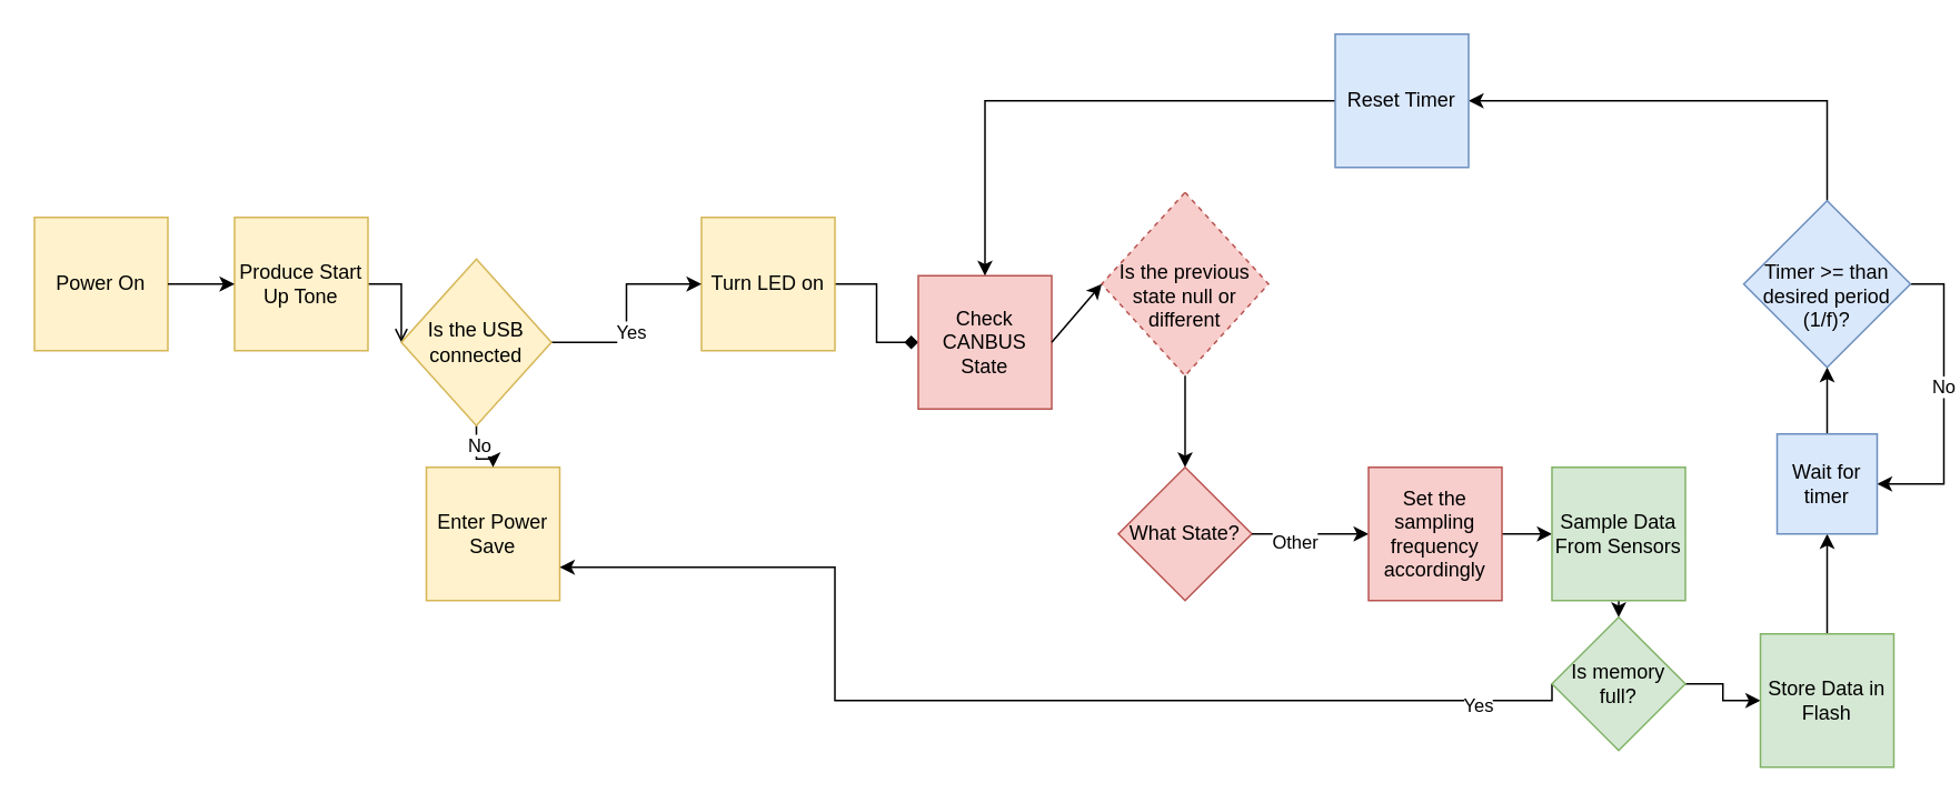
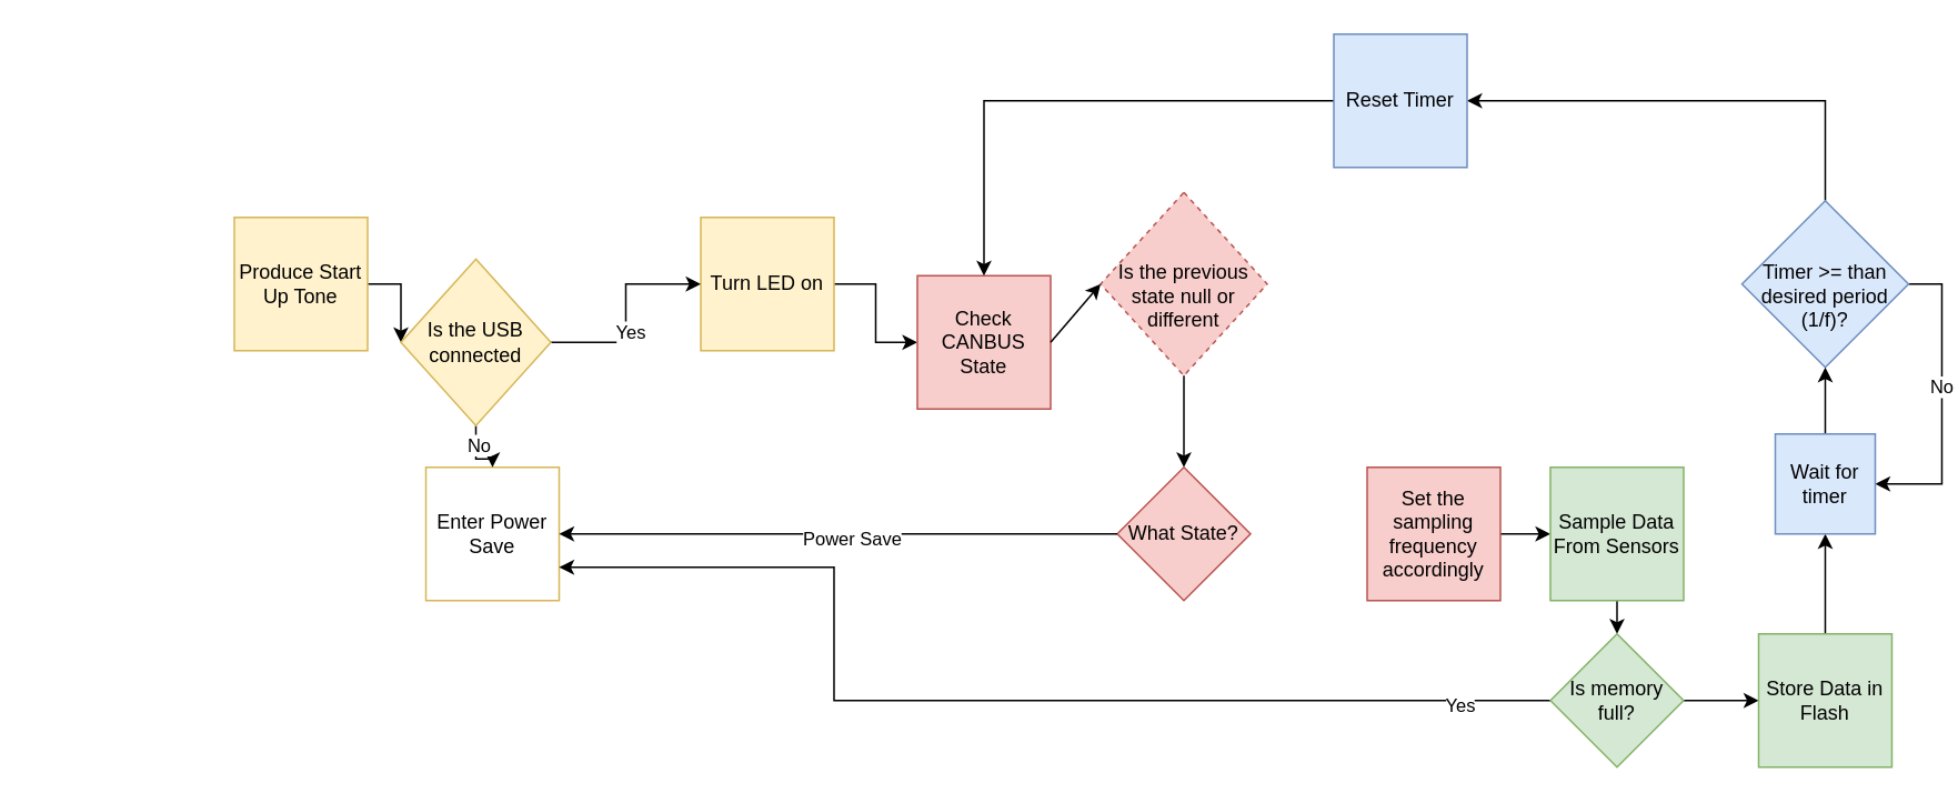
  <mxCell id="0" />
  <mxCell id="1" parent="0" />
- <mxCell id="2" value="Power On" style="whiteSpace=wrap;html=1;aspect=fixed;fillColor=#fff2cc;strokeColor=#d6b656;" vertex="1" parent="1"><mxGeometry x="20" y="130" width="80" height="80" as="geometry" /></mxCell>
- <mxCell id="3" style="edgeStyle=orthogonalEdgeStyle;rounded=0;orthogonalLoop=1;jettySize=auto;html=1;exitX=1;exitY=0.5;exitDx=0;exitDy=0;entryX=0;entryY=0.5;entryDx=0;entryDy=0;endArrow=open;" edge="1" parent="1" source="4" target="14"><mxGeometry relative="1" as="geometry" /></mxCell>
+ <mxCell id="3" style="edgeStyle=orthogonalEdgeStyle;rounded=0;orthogonalLoop=1;jettySize=auto;html=1;exitX=1;exitY=0.5;exitDx=0;exitDy=0;entryX=0;entryY=0.5;entryDx=0;entryDy=0;" edge="1" parent="1" source="4" target="14"><mxGeometry relative="1" as="geometry" /></mxCell>
  <mxCell id="4" value="Produce Start Up Tone" style="whiteSpace=wrap;html=1;aspect=fixed;fillColor=#fff2cc;strokeColor=#d6b656;" vertex="1" parent="1"><mxGeometry x="140" y="130" width="80" height="80" as="geometry" /></mxCell>
- <mxCell id="5" value="" style="endArrow=classic;html=1;rounded=0;exitX=1;exitY=0.5;exitDx=0;exitDy=0;entryX=0;entryY=0.5;entryDx=0;entryDy=0;" edge="1" parent="1" source="2" target="4"><mxGeometry width="50" height="50" relative="1" as="geometry"><mxPoint x="230" y="200" as="sourcePoint" /><mxPoint x="280" y="150" as="targetPoint" /></mxGeometry></mxCell>
- <mxCell id="6" style="edgeStyle=orthogonalEdgeStyle;rounded=0;orthogonalLoop=1;jettySize=auto;html=1;exitX=1;exitY=0.5;exitDx=0;exitDy=0;entryX=0;entryY=0.5;entryDx=0;entryDy=0;endArrow=diamond;" edge="1" parent="1" source="7" target="9"><mxGeometry relative="1" as="geometry" /></mxCell>
+ <mxCell id="6" style="edgeStyle=orthogonalEdgeStyle;rounded=0;orthogonalLoop=1;jettySize=auto;html=1;exitX=1;exitY=0.5;exitDx=0;exitDy=0;entryX=0;entryY=0.5;entryDx=0;entryDy=0;" edge="1" parent="1" source="7" target="9"><mxGeometry relative="1" as="geometry" /></mxCell>
  <mxCell id="7" value="Turn LED on" style="whiteSpace=wrap;html=1;aspect=fixed;fillColor=#fff2cc;strokeColor=#d6b656;" vertex="1" parent="1"><mxGeometry x="420" y="130" width="80" height="80" as="geometry" /></mxCell>
- <mxCell id="8" value="Enter Power Save" style="whiteSpace=wrap;html=1;aspect=fixed;fillColor=#fff2cc;strokeColor=#d6b656;" vertex="1" parent="1"><mxGeometry x="255" y="280" width="80" height="80" as="geometry" /></mxCell>
+ <mxCell id="8" value="Enter Power Save" style="whiteSpace=wrap;html=1;aspect=fixed;fillColor=#ffffff;strokeColor=#d6b656;" vertex="1" parent="1"><mxGeometry x="255" y="280" width="80" height="80" as="geometry" /></mxCell>
  <mxCell id="9" value="Check CANBUS State" style="whiteSpace=wrap;html=1;aspect=fixed;fillColor=#f8cecc;strokeColor=#b85450;" vertex="1" parent="1"><mxGeometry x="550" y="165" width="80" height="80" as="geometry" /></mxCell>
  <mxCell id="10" style="edgeStyle=orthogonalEdgeStyle;rounded=0;orthogonalLoop=1;jettySize=auto;html=1;exitX=1;exitY=0.5;exitDx=0;exitDy=0;entryX=0;entryY=0.5;entryDx=0;entryDy=0;" edge="1" parent="1" source="14" target="7"><mxGeometry relative="1" as="geometry" /></mxCell>
  <mxCell id="11" value="Yes" style="edgeLabel;html=1;align=center;verticalAlign=middle;resizable=0;points=[];" connectable="0" vertex="1" parent="10"><mxGeometry x="-0.175" y="-2" relative="1" as="geometry"><mxPoint as="offset" /></mxGeometry></mxCell>
  <mxCell id="12" style="edgeStyle=orthogonalEdgeStyle;rounded=0;orthogonalLoop=1;jettySize=auto;html=1;exitX=0.5;exitY=1;exitDx=0;exitDy=0;" edge="1" parent="1" source="14" target="8"><mxGeometry relative="1" as="geometry" /></mxCell>
  <mxCell id="13" value="No" style="edgeLabel;html=1;align=center;verticalAlign=middle;resizable=0;points=[];" connectable="0" vertex="1" parent="12"><mxGeometry x="-0.388" y="1" relative="1" as="geometry"><mxPoint as="offset" /></mxGeometry></mxCell>
  <mxCell id="14" value="Is the USB connected" style="rhombus;whiteSpace=wrap;html=1;fillColor=#fff2cc;strokeColor=#d6b656;" vertex="1" parent="1"><mxGeometry x="240" y="155" width="90" height="100" as="geometry" /></mxCell>
  <mxCell id="15" value="&lt;br&gt;Is the previous state null or different" style="rhombus;whiteSpace=wrap;html=1;fillColor=#f8cecc;strokeColor=#b85450;dashed=1;" vertex="1" parent="1"><mxGeometry x="660" y="115" width="100" height="110" as="geometry" /></mxCell>
  <mxCell id="16" value="" style="endArrow=classic;html=1;rounded=0;entryX=0;entryY=0.5;entryDx=0;entryDy=0;exitX=1;exitY=0.5;exitDx=0;exitDy=0;" edge="1" parent="1" source="9" target="15"><mxGeometry width="50" height="50" relative="1" as="geometry"><mxPoint x="450" y="240" as="sourcePoint" /><mxPoint x="500" y="190" as="targetPoint" /></mxGeometry></mxCell>
  <mxCell id="17" value="" style="endArrow=classic;html=1;rounded=0;exitX=0.5;exitY=1;exitDx=0;exitDy=0;" edge="1" parent="1" source="15" target="18"><mxGeometry width="50" height="50" relative="1" as="geometry"><mxPoint x="450" y="240" as="sourcePoint" /><mxPoint x="580" y="270" as="targetPoint" /></mxGeometry></mxCell>
  <mxCell id="18" value="What State?" style="rhombus;whiteSpace=wrap;html=1;fillColor=#f8cecc;strokeColor=#b85450;" vertex="1" parent="1"><mxGeometry y="280" width="80" height="80" as="geometry" x="670" /></mxCell>
- <mxCell id="21" value="" style="endArrow=classic;html=1;rounded=0;exitX=1;exitY=0.5;exitDx=0;exitDy=0;entryX=0;entryY=0.5;entryDx=0;entryDy=0;" edge="1" parent="1" source="18" target="24"><mxGeometry width="50" height="50" relative="1" as="geometry"><mxPoint x="350" y="240" as="sourcePoint" /><mxPoint x="760" y="320" as="targetPoint" /></mxGeometry></mxCell>
- <mxCell id="22" value="Other" style="edgeLabel;html=1;align=center;verticalAlign=middle;resizable=0;points=[];" connectable="0" vertex="1" parent="21"><mxGeometry x="-0.251" y="-4" relative="1" as="geometry"><mxPoint x="-1" as="offset" /></mxGeometry></mxCell>
+ <mxCell id="19" value="" style="endArrow=classic;html=1;rounded=0;exitX=0;exitY=0.5;exitDx=0;exitDy=0;entryX=1;entryY=0.5;entryDx=0;entryDy=0;" edge="1" parent="1" source="18" target="8"><mxGeometry width="50" height="50" relative="1" as="geometry"><mxPoint x="450" y="240" as="sourcePoint" /><mxPoint x="500" y="190" as="targetPoint" /></mxGeometry></mxCell>
+ <mxCell id="20" value="Power Save" style="edgeLabel;html=1;align=center;verticalAlign=middle;resizable=0;points=[];" connectable="0" vertex="1" parent="19"><mxGeometry x="-0.044" y="2" relative="1" as="geometry"><mxPoint as="offset" /></mxGeometry></mxCell>
  <mxCell id="23" style="edgeStyle=orthogonalEdgeStyle;rounded=0;orthogonalLoop=1;jettySize=auto;html=1;exitX=1;exitY=0.5;exitDx=0;exitDy=0;entryX=0;entryY=0.5;entryDx=0;entryDy=0;" edge="1" parent="1" source="24" target="26"><mxGeometry relative="1" as="geometry" /></mxCell>
  <mxCell id="24" value="Set the sampling frequency accordingly" style="whiteSpace=wrap;html=1;aspect=fixed;fillColor=#f8cecc;strokeColor=#b85450;" vertex="1" parent="1"><mxGeometry x="820" y="280" width="80" height="80" as="geometry" /></mxCell>
  <mxCell id="25" style="edgeStyle=orthogonalEdgeStyle;rounded=0;orthogonalLoop=1;jettySize=auto;html=1;exitX=0.5;exitY=1;exitDx=0;exitDy=0;entryX=0.5;entryY=0;entryDx=0;entryDy=0;" edge="1" parent="1" source="26" target="30"><mxGeometry relative="1" as="geometry" /></mxCell>
  <mxCell id="26" value="Sample Data From Sensors" style="whiteSpace=wrap;html=1;aspect=fixed;fillColor=#d5e8d4;strokeColor=#82b366;" vertex="1" parent="1"><mxGeometry x="930" y="280" width="80" height="80" as="geometry" /></mxCell>
  <mxCell id="27" style="edgeStyle=orthogonalEdgeStyle;rounded=0;orthogonalLoop=1;jettySize=auto;html=1;exitX=0;exitY=0.5;exitDx=0;exitDy=0;entryX=1;entryY=0.75;entryDx=0;entryDy=0;" edge="1" parent="1" source="30" target="8"><mxGeometry relative="1" as="geometry"><Array as="points"><mxPoint x="500" y="420" /><mxPoint x="500" y="340" /></Array></mxGeometry></mxCell>
  <mxCell id="28" value="Yes" style="edgeLabel;html=1;align=center;verticalAlign=middle;resizable=0;points=[];" connectable="0" vertex="1" parent="27"><mxGeometry x="-0.838" y="2" relative="1" as="geometry"><mxPoint as="offset" /></mxGeometry></mxCell>
  <mxCell id="29" style="edgeStyle=orthogonalEdgeStyle;rounded=0;orthogonalLoop=1;jettySize=auto;html=1;exitX=1;exitY=0.5;exitDx=0;exitDy=0;" edge="1" parent="1" source="30" target="32"><mxGeometry relative="1" as="geometry" /></mxCell>
- <mxCell id="30" value="Is memory full?" style="rhombus;whiteSpace=wrap;html=1;fillColor=#d5e8d4;strokeColor=#82b366;" vertex="1" parent="1"><mxGeometry x="930" y="370" width="80" height="80" as="geometry" /></mxCell>
+ <mxCell id="30" value="Is memory full?" style="rhombus;whiteSpace=wrap;html=1;fillColor=#d5e8d4;strokeColor=#82b366;" vertex="1" parent="1"><mxGeometry x="930" y="380" width="80" height="80" as="geometry" /></mxCell>
  <mxCell id="31" style="edgeStyle=orthogonalEdgeStyle;rounded=0;orthogonalLoop=1;jettySize=auto;html=1;exitX=0.5;exitY=0;exitDx=0;exitDy=0;entryX=0.5;entryY=1;entryDx=0;entryDy=0;" edge="1" parent="1" source="32" target="38"><mxGeometry relative="1" as="geometry" /></mxCell>
  <mxCell id="32" value="Store Data in Flash" style="whiteSpace=wrap;html=1;aspect=fixed;fillColor=#d5e8d4;strokeColor=#82b366;" vertex="1" parent="1"><mxGeometry x="1055" y="380" width="80" height="80" as="geometry" /></mxCell>
  <mxCell id="33" style="edgeStyle=orthogonalEdgeStyle;rounded=0;orthogonalLoop=1;jettySize=auto;html=1;exitX=1;exitY=0.5;exitDx=0;exitDy=0;entryX=1;entryY=0.5;entryDx=0;entryDy=0;" edge="1" parent="1" source="36" target="38"><mxGeometry relative="1" as="geometry" /></mxCell>
  <mxCell id="34" value="No" style="edgeLabel;html=1;align=center;verticalAlign=middle;resizable=0;points=[];" connectable="0" vertex="1" parent="33"><mxGeometry x="-0.099" y="-1" relative="1" as="geometry"><mxPoint as="offset" /></mxGeometry></mxCell>
  <mxCell id="35" style="edgeStyle=orthogonalEdgeStyle;rounded=0;orthogonalLoop=1;jettySize=auto;html=1;exitX=0.5;exitY=0;exitDx=0;exitDy=0;entryX=1;entryY=0.5;entryDx=0;entryDy=0;" edge="1" parent="1" source="36" target="40"><mxGeometry relative="1" as="geometry" /></mxCell>
  <mxCell id="36" value="&lt;br&gt;Timer &amp;gt;= than desired period (1/f)?" style="rhombus;whiteSpace=wrap;html=1;fillColor=#dae8fc;strokeColor=#6c8ebf;" vertex="1" parent="1"><mxGeometry x="1045" y="120" width="100" height="100" as="geometry" /></mxCell>
  <mxCell id="37" style="edgeStyle=orthogonalEdgeStyle;rounded=0;orthogonalLoop=1;jettySize=auto;html=1;exitX=0.5;exitY=0;exitDx=0;exitDy=0;entryX=0.5;entryY=1;entryDx=0;entryDy=0;" edge="1" parent="1" source="38" target="36"><mxGeometry relative="1" as="geometry" /></mxCell>
  <mxCell id="38" value="Wait for timer" style="whiteSpace=wrap;html=1;aspect=fixed;fillColor=#dae8fc;strokeColor=#6c8ebf;" vertex="1" parent="1"><mxGeometry x="1065" y="260" width="60" height="60" as="geometry" /></mxCell>
  <mxCell id="39" style="edgeStyle=orthogonalEdgeStyle;rounded=0;orthogonalLoop=1;jettySize=auto;html=1;exitX=0;exitY=0.5;exitDx=0;exitDy=0;entryX=0.5;entryY=0;entryDx=0;entryDy=0;" edge="1" parent="1" source="40" target="9"><mxGeometry relative="1" as="geometry"><Array as="points"><mxPoint x="590" y="60" /></Array></mxGeometry></mxCell>
  <mxCell id="40" value="Reset Timer" style="whiteSpace=wrap;html=1;aspect=fixed;fillColor=#dae8fc;strokeColor=#6c8ebf;" vertex="1" parent="1"><mxGeometry x="800" y="20" width="80" height="80" as="geometry" /></mxCell>
